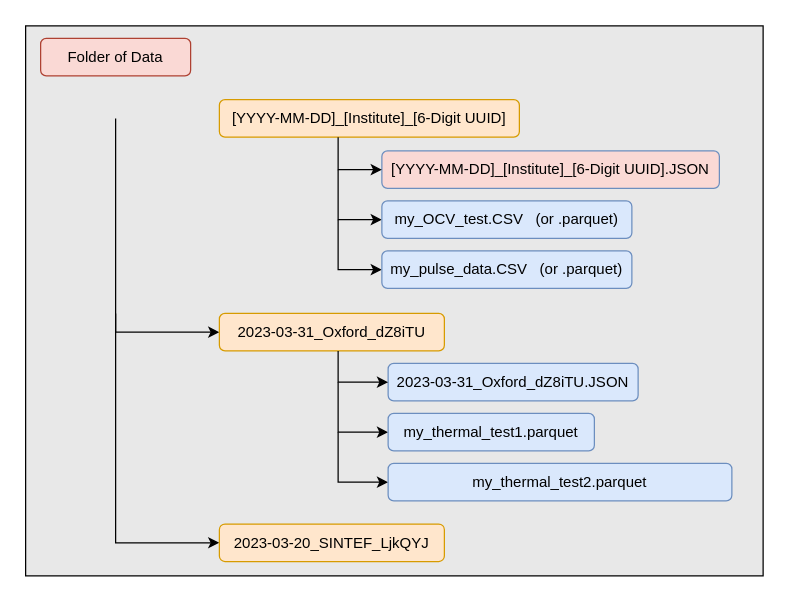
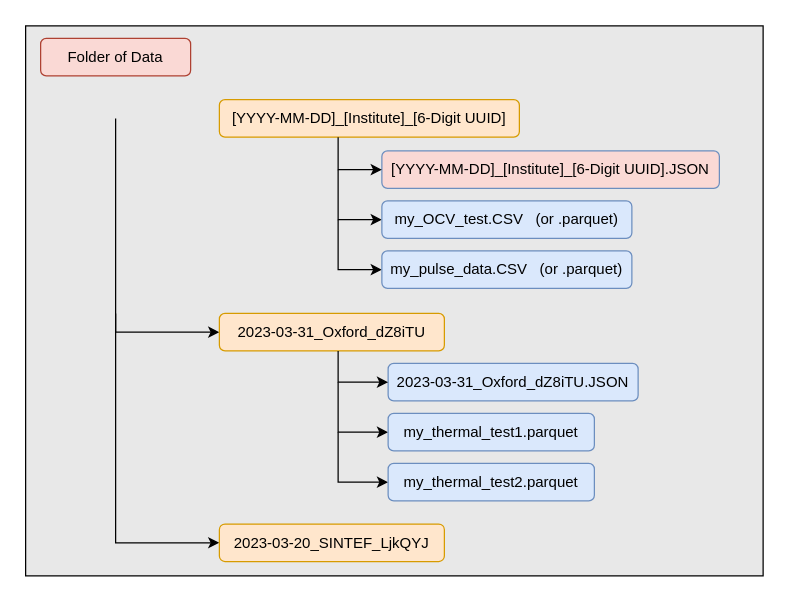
  <mxCell id="0" />
  <mxCell id="1" parent="0" />
  <mxCell id="2" value="" style="rounded=0;whiteSpace=wrap;html=1;fillColor=#E8E8E8;" parent="1" vertex="1"><mxGeometry x="20" y="20" width="590" height="440" as="geometry" /></mxCell>
  <mxCell id="3" style="edgeStyle=orthogonalEdgeStyle;rounded=0;orthogonalLoop=1;jettySize=auto;html=1;entryX=0;entryY=0.5;entryDx=0;entryDy=0;fontColor=#000000;strokeColor=#000000;" parent="1" target="14" edge="1"><mxGeometry relative="1" as="geometry"><mxPoint x="92" y="94" as="sourcePoint" /><Array as="points"><mxPoint x="92" y="265" /></Array></mxGeometry></mxCell>
  <mxCell id="4" style="edgeStyle=orthogonalEdgeStyle;rounded=0;orthogonalLoop=1;jettySize=auto;html=1;entryX=0;entryY=0.5;entryDx=0;entryDy=0;fontColor=#000000;strokeColor=#000000;" parent="1" target="18" edge="1"><mxGeometry relative="1" as="geometry"><mxPoint x="92" y="250" as="sourcePoint" /><Array as="points"><mxPoint x="92" y="433.5" /></Array></mxGeometry></mxCell>
  <mxCell id="5" value="&lt;div&gt;Folder of Data&lt;/div&gt;" style="rounded=1;whiteSpace=wrap;html=1;fillColor=#fad9d5;strokeColor=#ae4132;fontColor=#000000;" parent="1" vertex="1"><mxGeometry x="32" y="30" width="120" height="30" as="geometry" /></mxCell>
  <mxCell id="6" style="edgeStyle=orthogonalEdgeStyle;rounded=0;orthogonalLoop=1;jettySize=auto;html=1;entryX=0;entryY=0.5;entryDx=0;entryDy=0;movable=1;resizable=1;rotatable=1;deletable=1;editable=1;locked=0;connectable=1;fontColor=#000000;strokeColor=#000000;" parent="1" target="10" edge="1"><mxGeometry relative="1" as="geometry"><mxPoint x="270" y="135" as="sourcePoint" /><Array as="points"><mxPoint x="270" y="175" /></Array></mxGeometry></mxCell>
  <mxCell id="7" style="edgeStyle=orthogonalEdgeStyle;rounded=0;orthogonalLoop=1;jettySize=auto;html=1;entryX=0;entryY=0.5;entryDx=0;entryDy=0;fontColor=#000000;strokeColor=#000000;" parent="1" target="11" edge="1"><mxGeometry relative="1" as="geometry"><mxPoint x="270" y="175" as="sourcePoint" /><Array as="points"><mxPoint x="270" y="215" /></Array></mxGeometry></mxCell>
  <mxCell id="8" value="[YYYY-MM-DD]_[Institute]_[6-Digit UUID]" style="rounded=1;whiteSpace=wrap;html=1;fillColor=#ffe6cc;strokeColor=#d79b00;fontColor=#000000;" parent="1" vertex="1"><mxGeometry x="175" y="79" width="240" height="30" as="geometry" /></mxCell>
  <mxCell id="9" value="[YYYY-MM-DD]_[Institute]_[6-Digit UUID].JSON" style="rounded=1;whiteSpace=wrap;html=1;fillColor=#fad9d5;strokeColor=#6c8ebf;fontColor=#000000;" parent="1" vertex="1"><mxGeometry x="305" y="120" width="270" height="30" as="geometry" /></mxCell>
  <mxCell id="10" value="my_OCV_test.CSV&amp;nbsp; &amp;nbsp;(or .parquet)" style="rounded=1;whiteSpace=wrap;html=1;fillColor=#dae8fc;strokeColor=#6c8ebf;fontColor=#000000;" parent="1" vertex="1"><mxGeometry x="305" y="160" width="200" height="30" as="geometry" /></mxCell>
  <mxCell id="11" value="my_pulse_data.CSV&amp;nbsp; &amp;nbsp;(or .parquet)" style="rounded=1;whiteSpace=wrap;html=1;fillColor=#dae8fc;strokeColor=#6c8ebf;fontColor=#000000;" parent="1" vertex="1"><mxGeometry x="305" y="200" width="200" height="30" as="geometry" /></mxCell>
  <mxCell id="12" style="edgeStyle=orthogonalEdgeStyle;rounded=0;orthogonalLoop=1;jettySize=auto;html=1;entryX=0;entryY=0.5;entryDx=0;entryDy=0;movable=1;resizable=1;rotatable=1;deletable=1;editable=1;locked=0;connectable=1;fontColor=#000000;strokeColor=#000000;" parent="1" target="16" edge="1"><mxGeometry relative="1" as="geometry"><mxPoint x="270" y="305" as="sourcePoint" /><Array as="points"><mxPoint x="270" y="305" /><mxPoint x="270" y="345" /></Array></mxGeometry></mxCell>
  <mxCell id="13" style="edgeStyle=orthogonalEdgeStyle;rounded=0;orthogonalLoop=1;jettySize=auto;html=1;entryX=0;entryY=0.5;entryDx=0;entryDy=0;fontColor=#000000;strokeColor=#000000;" parent="1" target="17" edge="1"><mxGeometry relative="1" as="geometry"><mxPoint x="270" y="345" as="sourcePoint" /><Array as="points"><mxPoint x="270" y="385" /></Array></mxGeometry></mxCell>
  <mxCell id="14" value="&lt;div&gt;2023-03-31_Oxford_dZ8iTU&lt;/div&gt;" style="rounded=1;whiteSpace=wrap;html=1;fillColor=#ffe6cc;strokeColor=#d79b00;fontColor=#000000;" parent="1" vertex="1"><mxGeometry x="175" y="250" width="180" height="30" as="geometry" /></mxCell>
  <mxCell id="15" value="2023-03-31_Oxford_dZ8iTU.JSON" style="rounded=1;whiteSpace=wrap;html=1;fillColor=#dae8fc;strokeColor=#6c8ebf;fontColor=#000000;" parent="1" vertex="1"><mxGeometry x="310" y="290" width="200" height="30" as="geometry" /></mxCell>
  <mxCell id="16" value="my_thermal_test1.parquet" style="rounded=1;whiteSpace=wrap;html=1;fillColor=#dae8fc;strokeColor=#6c8ebf;fontColor=#000000;" parent="1" vertex="1"><mxGeometry x="310" y="330" width="165" height="30" as="geometry" /></mxCell>
- <mxCell id="17" value="my_thermal_test2.parquet" style="rounded=1;whiteSpace=wrap;html=1;fillColor=#dae8fc;strokeColor=#6c8ebf;fontColor=#000000;" parent="1" vertex="1"><mxGeometry x="310" y="370" width="275" height="30" as="geometry" /></mxCell>
+ <mxCell id="17" value="my_thermal_test2.parquet" style="rounded=1;whiteSpace=wrap;html=1;fillColor=#dae8fc;strokeColor=#6c8ebf;fontColor=#000000;" parent="1" vertex="1"><mxGeometry x="310" y="370" width="165" height="30" as="geometry" /></mxCell>
  <mxCell id="18" value="&lt;div&gt;2023-03-20_SINTEF_LjkQYJ&lt;/div&gt;" style="rounded=1;whiteSpace=wrap;html=1;fillColor=#ffe6cc;strokeColor=#d79b00;fontColor=#000000;" parent="1" vertex="1"><mxGeometry x="175" y="418.5" width="180" height="30" as="geometry" /></mxCell>
  <mxCell id="19" style="edgeStyle=orthogonalEdgeStyle;rounded=0;orthogonalLoop=1;jettySize=auto;html=1;entryX=0;entryY=0.5;entryDx=0;entryDy=0;movable=1;resizable=1;rotatable=1;deletable=1;editable=1;locked=0;connectable=1;fontColor=#000000;strokeColor=#000000;" edge="1" parent="1" target="9"><mxGeometry relative="1" as="geometry"><mxPoint x="270" y="109" as="sourcePoint" /><Array as="points"><mxPoint x="270" y="135" /></Array><mxPoint x="305" y="149" as="targetPoint" /></mxGeometry></mxCell>
  <mxCell id="20" style="edgeStyle=orthogonalEdgeStyle;rounded=0;orthogonalLoop=1;jettySize=auto;html=1;entryX=0;entryY=0.5;entryDx=0;entryDy=0;movable=1;resizable=1;rotatable=1;deletable=1;editable=1;locked=0;connectable=1;fontColor=#000000;strokeColor=#000000;" edge="1" parent="1" target="15"><mxGeometry relative="1" as="geometry"><mxPoint x="270" y="280" as="sourcePoint" /><Array as="points"><mxPoint x="270" y="305" /></Array><mxPoint x="310" y="320" as="targetPoint" /></mxGeometry></mxCell>
